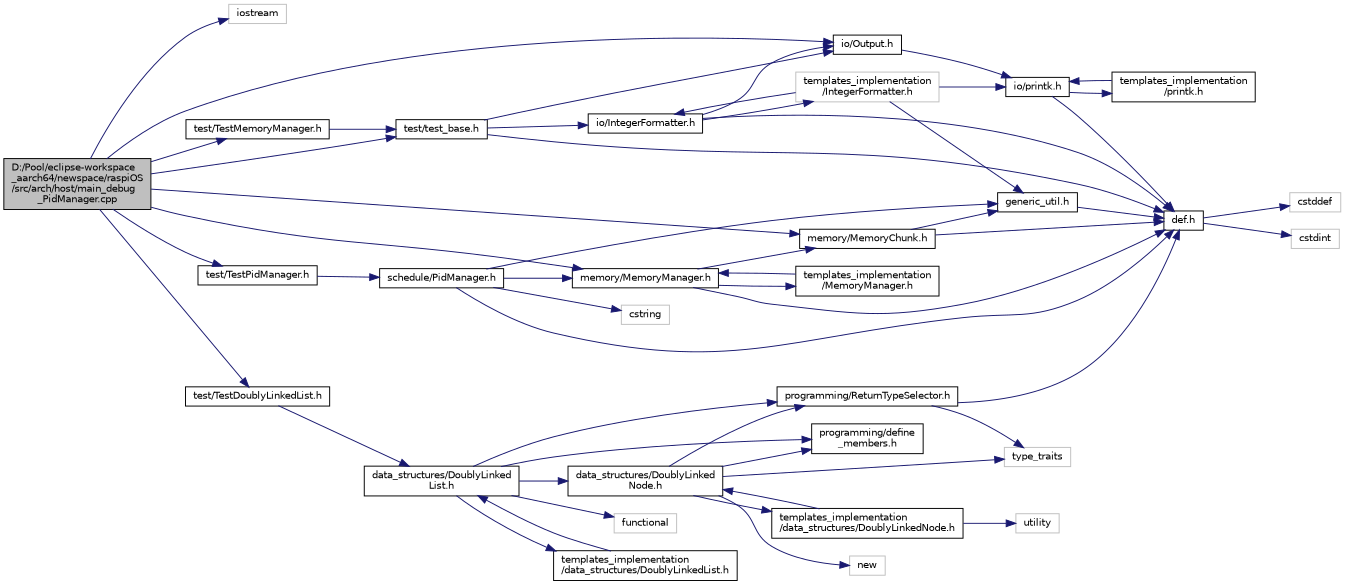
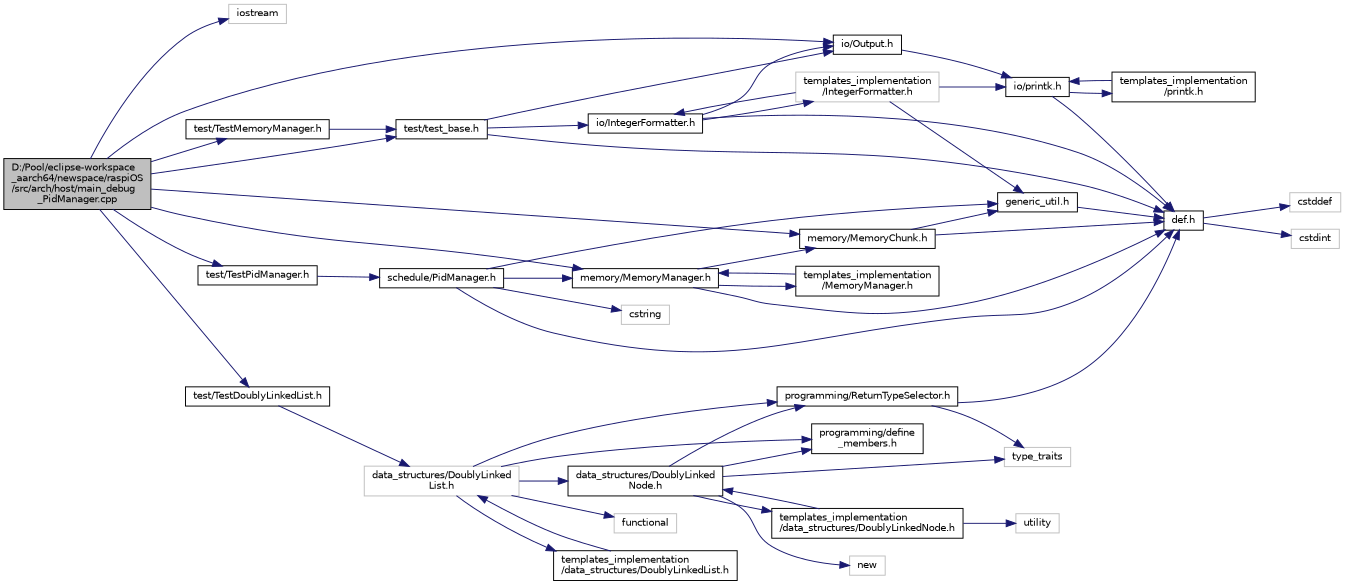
  digraph {
    rankdir=LR
    node [color=black fillcolor=white fontname=Helvetica fontsize=10 shape=record style=filled]
    edge [color=midnightblue fontname=Helvetica fontsize=10 labelfontname=Helvetica labelfontsize=10 style=solid]
    n1 [fillcolor=grey75 fontcolor=black height=0.2 label="D:/Pool/eclipse-workspace\l_aarch64/newspace/raspiOS\l/src/arch/host/main_debug\l_PidManager.cpp" width=0.4]
    n2 [color=grey75 height=0.2 label=iostream width=0.4]
    n3 [height=0.2 label="memory/MemoryChunk.h" width=0.4]
    n4 [height=0.2 label="memory/MemoryManager.h" width=0.4]
    n5 [height=0.2 label="test/test_base.h" width=0.4]
    n6 [height=0.2 label="io/Output.h" width=0.4]
    n7 [height=0.2 label="test/TestPidManager.h" width=0.4]
    n8 [height=0.2 label="test/TestDoublyLinkedList.h" width=0.4]
    n9 [height=0.2 label="test/TestMemoryManager.h" width=0.4]
    n10 [height=0.2 label="def.h" width=0.4]
    n11 [height=0.2 label="generic_util.h" width=0.4]
    n12 [height=0.2 label="templates_implementation\l/MemoryManager.h" width=0.4]
    n13 [height=0.2 label="io/IntegerFormatter.h" width=0.4]
    n14 [height=0.2 label="io/printk.h" width=0.4]
    n15 [height=0.2 label="schedule/PidManager.h" width=0.4]
-   n16 [height=0.2 label="data_structures/DoublyLinked\lList.h" width=0.4]
+   n16 [color=grey75 height=0.2 label="data_structures/DoublyLinked\lList.h" width=0.4]
    n17 [color=grey75 height=0.2 label=cstddef width=0.4]
    n18 [color=grey75 height=0.2 label=cstdint width=0.4]
    n19 [color=grey75 height=0.2 label="templates_implementation\l/IntegerFormatter.h" width=0.4]
    n20 [height=0.2 label="templates_implementation\l/printk.h" width=0.4]
    n21 [color=grey75 height=0.2 label=cstring width=0.4]
    n22 [height=0.2 label="data_structures/DoublyLinked\lNode.h" width=0.4]
    n23 [height=0.2 label="programming/ReturnTypeSelector.h" width=0.4]
    n24 [height=0.2 label="programming/define\l_members.h" width=0.4]
    n25 [color=grey75 height=0.2 label=functional width=0.4]
    n26 [height=0.2 label="templates_implementation\l/data_structures/DoublyLinkedList.h" width=0.4]
    n27 [color=grey75 height=0.2 label=new width=0.4]
    n28 [color=grey75 height=0.2 label=type_traits width=0.4]
    n29 [height=0.2 label="templates_implementation\l/data_structures/DoublyLinkedNode.h" width=0.4]
    n30 [color=grey75 height=0.2 label=utility width=0.4]
    n1 -> n2
    n1 -> n3
    n1 -> n4
    n1 -> n5
    n1 -> n6
    n1 -> n7
    n1 -> n8
    n1 -> n9
    n3 -> n10
    n3 -> n11
    n4 -> n3
    n4 -> n10
    n4 -> n12
    n5 -> n6
    n5 -> n10
    n5 -> n13
    n6 -> n14
    n7 -> n15
    n8 -> n16
    n9 -> n5
    n10 -> n17
    n10 -> n18
    n11 -> n10
    n12 -> n4
    n13 -> n6
    n13 -> n10
    n13 -> n19
    n14 -> n10
    n14 -> n20
    n15 -> n4
    n15 -> n10
    n15 -> n11
    n15 -> n21
    n16 -> n22
    n16 -> n23
    n16 -> n24
    n16 -> n25
    n16 -> n26
    n19 -> n11
    n19 -> n13
    n19 -> n14
    n20 -> n14
    n22 -> n23
    n22 -> n24
    n22 -> n27
    n22 -> n28
    n22 -> n29
    n23 -> n10
    n23 -> n28
    n26 -> n16
    n29 -> n22
    n29 -> n30
  }
